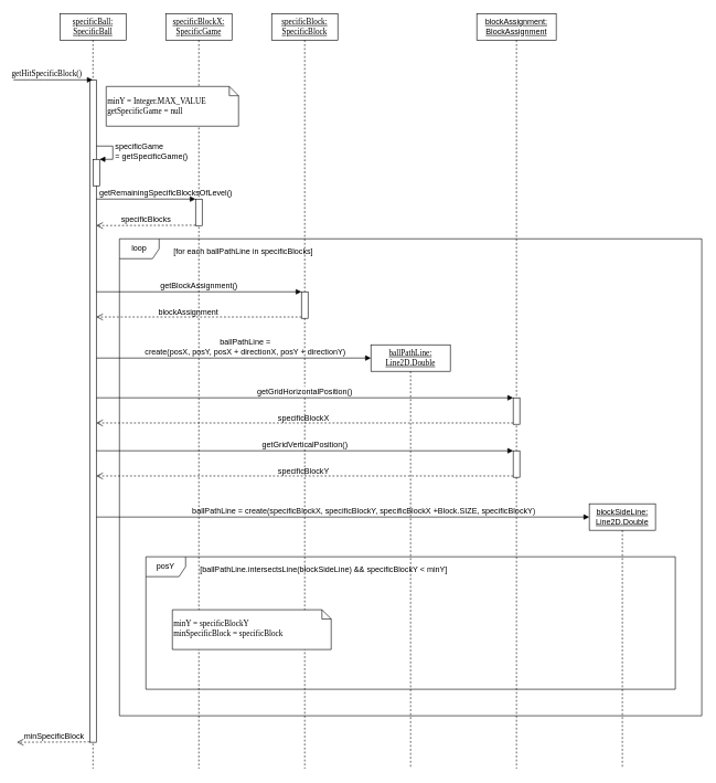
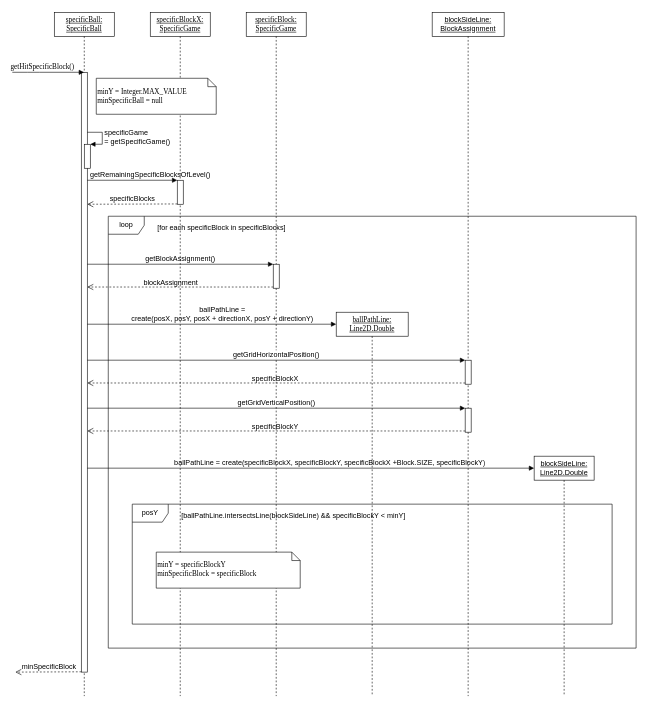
  <mxCell id="0" />
  <mxCell id="1" parent="0" />
  <mxCell id="2" value="loop" style="shape=umlFrame;whiteSpace=wrap;html=1;labelBackgroundColor=none;" vertex="1" parent="1"><mxGeometry x="180" y="360" width="880" height="720" as="geometry" /></mxCell>
- <mxCell id="3" value="&lt;u&gt;specificBlock: SpecificBlock&lt;/u&gt;" style="shape=umlLifeline;perimeter=lifelinePerimeter;whiteSpace=wrap;html=1;container=1;collapsible=0;recursiveResize=0;outlineConnect=0;rounded=0;shadow=0;comic=0;labelBackgroundColor=none;strokeColor=#000000;strokeWidth=1;fillColor=#FFFFFF;fontFamily=Verdana;fontSize=12;fontColor=#000000;align=center;" vertex="1" parent="1"><mxGeometry x="410" y="20" width="100" height="1140" as="geometry" /></mxCell>
+ <mxCell id="3" value="&lt;u&gt;specificBlock: SpecificGame&lt;/u&gt;" style="shape=umlLifeline;perimeter=lifelinePerimeter;whiteSpace=wrap;html=1;container=1;collapsible=0;recursiveResize=0;outlineConnect=0;rounded=0;shadow=0;comic=0;labelBackgroundColor=none;strokeColor=#000000;strokeWidth=1;fillColor=#FFFFFF;fontFamily=Verdana;fontSize=12;fontColor=#000000;align=center;" vertex="1" parent="1"><mxGeometry x="410" y="20" width="100" height="1140" as="geometry" /></mxCell>
  <mxCell id="4" value="" style="html=1;points=[];perimeter=orthogonalPerimeter;" vertex="1" parent="3"><mxGeometry x="45" y="420" width="10" height="40" as="geometry" /></mxCell>
  <mxCell id="5" value="&lt;u&gt;ballPathLine: Line2D.Double&lt;/u&gt;&lt;br&gt;" style="shape=umlLifeline;perimeter=lifelinePerimeter;whiteSpace=wrap;html=1;container=1;collapsible=0;recursiveResize=0;outlineConnect=0;rounded=0;shadow=0;comic=0;labelBackgroundColor=none;strokeColor=#000000;strokeWidth=1;fillColor=#FFFFFF;fontFamily=Verdana;fontSize=12;fontColor=#000000;align=center;" vertex="1" parent="1"><mxGeometry x="560" y="520" width="120" height="640" as="geometry" /></mxCell>
  <mxCell id="6" value="&lt;u&gt;specificBall: SpecificBall&lt;/u&gt;" style="shape=umlLifeline;perimeter=lifelinePerimeter;whiteSpace=wrap;html=1;container=1;collapsible=0;recursiveResize=0;outlineConnect=0;rounded=0;shadow=0;comic=0;labelBackgroundColor=none;strokeColor=#000000;strokeWidth=1;fillColor=#FFFFFF;fontFamily=Verdana;fontSize=12;fontColor=#000000;align=center;" vertex="1" parent="1"><mxGeometry x="90" y="20" width="100" height="1140" as="geometry" /></mxCell>
  <mxCell id="7" value="" style="html=1;points=[];perimeter=orthogonalPerimeter;rounded=0;shadow=0;comic=0;labelBackgroundColor=none;strokeColor=#000000;strokeWidth=1;fillColor=#FFFFFF;fontFamily=Verdana;fontSize=12;fontColor=#000000;align=center;" vertex="1" parent="6"><mxGeometry x="45" y="100" width="10" height="1000" as="geometry" /></mxCell>
  <mxCell id="8" value="" style="html=1;points=[];perimeter=orthogonalPerimeter;" vertex="1" parent="6"><mxGeometry x="50" y="220" width="10" height="40" as="geometry" /></mxCell>
  <mxCell id="9" value="&lt;font style=&quot;font-size: 12px&quot;&gt;specificGame&lt;br&gt;= getSpecificGame()&lt;/font&gt;" style="edgeStyle=orthogonalEdgeStyle;html=1;align=left;spacingLeft=2;endArrow=block;rounded=0;entryX=1;entryY=0;" edge="1" parent="6" target="8"><mxGeometry relative="1" as="geometry"><mxPoint x="55" y="200" as="sourcePoint" /><Array as="points"><mxPoint x="80" y="200" /></Array></mxGeometry></mxCell>
  <mxCell id="10" value="" style="html=1;verticalAlign=bottom;endArrow=open;dashed=1;endSize=8;labelBackgroundColor=none;fontFamily=Verdana;fontSize=12;edgeStyle=elbowEdgeStyle;elbow=vertical;" edge="1" parent="1"><mxGeometry relative="1" as="geometry"><mxPoint x="25" y="1120" as="targetPoint" /><Array as="points" /><mxPoint x="135" y="1119.5" as="sourcePoint" /></mxGeometry></mxCell>
  <mxCell id="11" value="&lt;font style=&quot;font-size: 12px&quot;&gt;minSpecificBlock&lt;/font&gt;" style="text;html=1;resizable=0;points=[];align=center;verticalAlign=middle;labelBackgroundColor=none;" vertex="1" connectable="0" parent="10"><mxGeometry x="-0.131" y="-6" relative="1" as="geometry"><mxPoint x="-7" y="-3" as="offset" /></mxGeometry></mxCell>
  <mxCell id="12" value="getHitSpecificBlock()" style="html=1;verticalAlign=bottom;endArrow=block;labelBackgroundColor=none;fontFamily=Verdana;fontSize=12;edgeStyle=elbowEdgeStyle;elbow=vertical;" edge="1" parent="1" target="6"><mxGeometry x="-0.163" relative="1" as="geometry"><mxPoint x="20" y="120" as="sourcePoint" /><mxPoint x="130" y="120" as="targetPoint" /><mxPoint as="offset" /></mxGeometry></mxCell>
  <mxCell id="13" value="&lt;font style=&quot;font-size: 12px&quot;&gt;getBlockAssignment()&lt;/font&gt;" style="html=1;verticalAlign=bottom;endArrow=block;entryX=0;entryY=0;" edge="1" parent="1" target="4"><mxGeometry relative="1" as="geometry"><mxPoint x="145" y="440" as="sourcePoint" /></mxGeometry></mxCell>
  <mxCell id="14" value="" style="html=1;verticalAlign=bottom;endArrow=open;dashed=1;endSize=8;exitX=0;exitY=0.95;" edge="1" parent="1" source="4"><mxGeometry relative="1" as="geometry"><mxPoint x="145" y="478" as="targetPoint" /></mxGeometry></mxCell>
  <mxCell id="15" value="&lt;font style=&quot;font-size: 12px&quot;&gt;blockAssignment&lt;/font&gt;" style="text;html=1;resizable=0;points=[];align=center;verticalAlign=middle;labelBackgroundColor=none;" vertex="1" connectable="0" parent="14"><mxGeometry x="0.11" y="-8" relative="1" as="geometry"><mxPoint as="offset" /></mxGeometry></mxCell>
- <mxCell id="16" value="&lt;u&gt;blockAssignment: BlockAssignment&lt;/u&gt;&lt;br&gt;" style="shape=umlLifeline;perimeter=lifelinePerimeter;whiteSpace=wrap;html=1;container=1;collapsible=0;recursiveResize=0;outlineConnect=0;" vertex="1" parent="1"><mxGeometry x="720" y="20" width="120" height="1140" as="geometry" /></mxCell>
+ <mxCell id="16" value="&lt;u&gt;blockSideLine: BlockAssignment&lt;/u&gt;&lt;br&gt;" style="shape=umlLifeline;perimeter=lifelinePerimeter;whiteSpace=wrap;html=1;container=1;collapsible=0;recursiveResize=0;outlineConnect=0;" vertex="1" parent="1"><mxGeometry x="720" y="20" width="120" height="1140" as="geometry" /></mxCell>
  <mxCell id="17" value="" style="html=1;points=[];perimeter=orthogonalPerimeter;" vertex="1" parent="16"><mxGeometry x="55" y="580" width="10" height="40" as="geometry" /></mxCell>
  <mxCell id="18" value="&lt;font style=&quot;font-size: 12px&quot;&gt;getGridHorizontalPosition()&lt;/font&gt;" style="html=1;verticalAlign=bottom;endArrow=block;entryX=0;entryY=0;" edge="1" parent="16" target="17"><mxGeometry relative="1" as="geometry"><mxPoint x="-575" y="580" as="sourcePoint" /></mxGeometry></mxCell>
  <mxCell id="19" value="" style="html=1;verticalAlign=bottom;endArrow=open;dashed=1;endSize=8;exitX=0;exitY=0.95;" edge="1" parent="16" source="17"><mxGeometry relative="1" as="geometry"><mxPoint x="-575" y="618" as="targetPoint" /></mxGeometry></mxCell>
  <mxCell id="20" value="&lt;font style=&quot;font-size: 12px&quot;&gt;specificBlockX&lt;/font&gt;" style="text;html=1;resizable=0;points=[];align=center;verticalAlign=middle;labelBackgroundColor=none;" vertex="1" connectable="0" parent="19"><mxGeometry x="0.11" y="-8" relative="1" as="geometry"><mxPoint x="32" as="offset" /></mxGeometry></mxCell>
  <mxCell id="21" value="" style="html=1;points=[];perimeter=orthogonalPerimeter;" vertex="1" parent="16"><mxGeometry x="55" y="660" width="10" height="40" as="geometry" /></mxCell>
  <mxCell id="22" value="&lt;font style=&quot;font-size: 12px&quot;&gt;getGridVerticalPosition()&lt;/font&gt;" style="html=1;verticalAlign=bottom;endArrow=block;entryX=0;entryY=0;" edge="1" parent="16" target="21"><mxGeometry relative="1" as="geometry"><mxPoint x="-575" y="660" as="sourcePoint" /></mxGeometry></mxCell>
  <mxCell id="23" value="" style="html=1;verticalAlign=bottom;endArrow=open;dashed=1;endSize=8;exitX=0;exitY=0.95;" edge="1" parent="16" source="21"><mxGeometry relative="1" as="geometry"><mxPoint x="-575" y="698" as="targetPoint" /></mxGeometry></mxCell>
  <mxCell id="24" value="&lt;font style=&quot;font-size: 12px&quot;&gt;specificBlockY&lt;/font&gt;" style="text;html=1;resizable=0;points=[];align=center;verticalAlign=middle;labelBackgroundColor=none;" vertex="1" connectable="0" parent="23"><mxGeometry x="0.11" y="-8" relative="1" as="geometry"><mxPoint x="32" as="offset" /></mxGeometry></mxCell>
  <mxCell id="25" value="&lt;u&gt;specificBlockX: SpecificGame&lt;/u&gt;" style="shape=umlLifeline;perimeter=lifelinePerimeter;whiteSpace=wrap;html=1;container=1;collapsible=0;recursiveResize=0;outlineConnect=0;rounded=0;shadow=0;comic=0;labelBackgroundColor=none;strokeColor=#000000;strokeWidth=1;fillColor=#FFFFFF;fontFamily=Verdana;fontSize=12;fontColor=#000000;align=center;" vertex="1" parent="1"><mxGeometry x="250" y="20" width="100" height="1140" as="geometry" /></mxCell>
  <mxCell id="26" value="" style="html=1;points=[];perimeter=orthogonalPerimeter;rounded=0;" vertex="1" parent="25"><mxGeometry x="45" y="280" width="10" height="40" as="geometry" /></mxCell>
  <mxCell id="27" value="&lt;font style=&quot;font-size: 12px&quot;&gt;getRemainingSpecificBlocksOfLevel()&lt;/font&gt;" style="html=1;verticalAlign=bottom;endArrow=block;entryX=0;entryY=0;labelBackgroundColor=none;" edge="1" parent="25" target="26"><mxGeometry x="0.4" relative="1" as="geometry"><mxPoint x="-105" y="280" as="sourcePoint" /><mxPoint as="offset" /></mxGeometry></mxCell>
  <mxCell id="28" value="&lt;font style=&quot;font-size: 12px&quot;&gt;specificBlocks&lt;/font&gt;" style="html=1;verticalAlign=bottom;endArrow=open;dashed=1;endSize=8;" edge="1" parent="1"><mxGeometry relative="1" as="geometry"><mxPoint x="295" y="339.5" as="sourcePoint" /><mxPoint x="145" y="340" as="targetPoint" /></mxGeometry></mxCell>
- <mxCell id="29" value="&lt;br&gt;minY = Integer.MAX_VALUE&lt;br&gt;getSpecificGame = null&lt;br&gt;" style="shape=note;whiteSpace=wrap;html=1;size=14;verticalAlign=top;align=left;spacingTop=-6;rounded=0;shadow=0;comic=0;labelBackgroundColor=none;strokeColor=#000000;strokeWidth=1;fillColor=#FFFFFF;fontFamily=Verdana;fontSize=12;fontColor=#000000;" vertex="1" parent="1"><mxGeometry x="160" y="130" width="200" height="60" as="geometry" /></mxCell>
- <mxCell id="30" value="[for each ballPathLine in specificBlocks]" style="text;html=1;resizable=0;points=[];autosize=1;align=left;verticalAlign=top;spacingTop=-4;" vertex="1" parent="1"><mxGeometry x="260" y="370" width="230" height="20" as="geometry" /></mxCell>
+ <mxCell id="29" value="&lt;br&gt;minY = Integer.MAX_VALUE&lt;br&gt;minSpecificBall = null&lt;br&gt;" style="shape=note;whiteSpace=wrap;html=1;size=14;verticalAlign=top;align=left;spacingTop=-6;rounded=0;shadow=0;comic=0;labelBackgroundColor=none;strokeColor=#000000;strokeWidth=1;fillColor=#FFFFFF;fontFamily=Verdana;fontSize=12;fontColor=#000000;" vertex="1" parent="1"><mxGeometry x="160" y="130" width="200" height="60" as="geometry" /></mxCell>
+ <mxCell id="30" value="[for each specificBlock in specificBlocks]" style="text;html=1;resizable=0;points=[];autosize=1;align=left;verticalAlign=top;spacingTop=-4;" vertex="1" parent="1"><mxGeometry x="260" y="370" width="230" height="20" as="geometry" /></mxCell>
  <mxCell id="31" value="&lt;u&gt;blockSideLine: Line2D.Double&lt;/u&gt;&lt;br&gt;" style="shape=umlLifeline;perimeter=lifelinePerimeter;whiteSpace=wrap;html=1;container=1;collapsible=0;recursiveResize=0;outlineConnect=0;" vertex="1" parent="1"><mxGeometry x="890" y="760" width="100" height="400" as="geometry" /></mxCell>
  <mxCell id="32" value="&lt;font style=&quot;font-size: 12px&quot;&gt;ballPathLine = &lt;br&gt;create(posX, posY, posX + directionX, posY + directionY)&lt;/font&gt;" style="html=1;verticalAlign=bottom;endArrow=block;entryX=0;entryY=0;labelBackgroundColor=none;" edge="1" parent="1"><mxGeometry x="0.084" relative="1" as="geometry"><mxPoint x="145" y="540" as="sourcePoint" /><mxPoint x="560" y="540" as="targetPoint" /><mxPoint as="offset" /></mxGeometry></mxCell>
  <mxCell id="33" value="&lt;font style=&quot;font-size: 12px&quot;&gt;ballPathLine = create(&lt;span&gt;specificBlockX&lt;/span&gt;&lt;span&gt;,&lt;/span&gt;&lt;span&gt; specificBlockY&lt;/span&gt;&lt;span&gt;,&lt;/span&gt;&lt;span&gt; specificBlockX &lt;/span&gt;&lt;span&gt;+&lt;/span&gt;&lt;span&gt;Block.&lt;/span&gt;&lt;span&gt;SIZE&lt;/span&gt;&lt;span&gt;,&lt;/span&gt;&lt;span&gt; specificBlockY&lt;/span&gt;&lt;/font&gt;&lt;span&gt;)&lt;/span&gt;" style="html=1;verticalAlign=bottom;endArrow=block;entryX=0;entryY=0;labelBackgroundColor=none;" edge="1" parent="1"><mxGeometry x="0.084" relative="1" as="geometry"><mxPoint x="145" y="780" as="sourcePoint" /><mxPoint x="890" y="780" as="targetPoint" /><mxPoint as="offset" /></mxGeometry></mxCell>
  <mxCell id="34" value="posY" style="shape=umlFrame;whiteSpace=wrap;html=1;labelBackgroundColor=none;" vertex="1" parent="1"><mxGeometry x="220" y="840" width="800" height="200" as="geometry" /></mxCell>
  <mxCell id="35" value="[&lt;span&gt;ballPathLine&lt;/span&gt;&lt;span&gt;.&lt;/span&gt;&lt;span&gt;intersectsLine&lt;/span&gt;&lt;span&gt;(&lt;/span&gt;&lt;span&gt;blockSideLine&lt;/span&gt;&lt;span&gt;)&amp;nbsp;&lt;/span&gt;&lt;span&gt;&amp;amp;&amp;amp;&lt;/span&gt;&lt;span&gt; specificBlockY &lt;/span&gt;&lt;span&gt;&amp;lt;&lt;/span&gt;&lt;span&gt; minY]&lt;/span&gt;" style="text;html=1;resizable=0;points=[];autosize=1;align=left;verticalAlign=top;spacingTop=-4;" vertex="1" parent="1"><mxGeometry x="300" y="850" width="390" height="20" as="geometry" /></mxCell>
  <mxCell id="36" value="&lt;br&gt;minY = specificBlockY&lt;br&gt;minSpecificBlock = specificBlock&lt;br&gt;" style="shape=note;whiteSpace=wrap;html=1;size=14;verticalAlign=top;align=left;spacingTop=-6;rounded=0;shadow=0;comic=0;labelBackgroundColor=none;strokeColor=#000000;strokeWidth=1;fillColor=#FFFFFF;fontFamily=Verdana;fontSize=12;fontColor=#000000;" vertex="1" parent="1"><mxGeometry x="260" y="920" width="240" height="60" as="geometry" /></mxCell>
